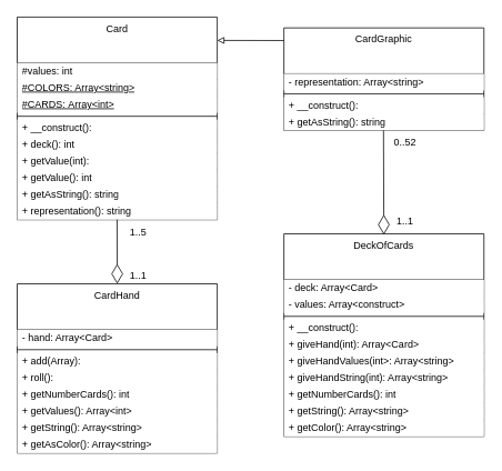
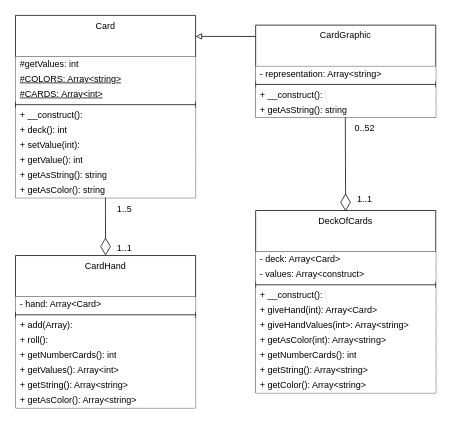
  <mxCell id="0" />
  <mxCell id="1" parent="0" />
  <mxCell id="2" value="Card" style="swimlane;fontStyle=0;align=center;verticalAlign=top;childLayout=stackLayout;horizontal=1;startSize=55;horizontalStack=0;resizeParent=1;resizeParentMax=0;resizeLast=0;collapsible=0;marginBottom=0;html=1;whiteSpace=wrap;fillOpacity=100;" vertex="1" parent="1"><mxGeometry x="20" y="20" width="240" height="243" as="geometry" /></mxCell>
- <mxCell id="3" value="#values: int" style="text;html=1;align=left;verticalAlign=middle;spacingLeft=4;spacingRight=4;overflow=hidden;rotatable=0;points=[[0,0.5],[1,0.5]];portConstraint=eastwest;whiteSpace=wrap;fillOpacity=100;fillColor=default;" vertex="1" parent="2"><mxGeometry y="55" width="240" height="20" as="geometry" /></mxCell>
+ <mxCell id="3" value="#getValues: int" style="text;html=1;align=left;verticalAlign=middle;spacingLeft=4;spacingRight=4;overflow=hidden;rotatable=0;points=[[0,0.5],[1,0.5]];portConstraint=eastwest;whiteSpace=wrap;fillOpacity=100;fillColor=default;" vertex="1" parent="2"><mxGeometry y="55" width="240" height="20" as="geometry" /></mxCell>
  <mxCell id="4" value="&lt;u&gt;#COLORS: Array&amp;lt;string&amp;gt;&lt;/u&gt;" style="text;html=1;align=left;verticalAlign=middle;spacingLeft=4;spacingRight=4;overflow=hidden;rotatable=0;points=[[0,0.5],[1,0.5]];portConstraint=eastwest;whiteSpace=wrap;fontStyle=0;fillOpacity=100;fillColor=default;" vertex="1" parent="2"><mxGeometry y="75" width="240" height="20" as="geometry" /></mxCell>
  <mxCell id="5" value="&lt;u&gt;#CARDS:&amp;nbsp;&lt;/u&gt;&lt;u&gt;Array&amp;lt;int&amp;gt;&lt;/u&gt;" style="text;html=1;align=left;verticalAlign=middle;spacingLeft=4;spacingRight=4;overflow=hidden;rotatable=0;points=[[0,0.5],[1,0.5]];portConstraint=eastwest;whiteSpace=wrap;fillOpacity=100;fillColor=default;" vertex="1" parent="2"><mxGeometry y="95" width="240" height="20" as="geometry" /></mxCell>
  <mxCell id="6" value="" style="line;strokeWidth=1;align=left;verticalAlign=middle;spacingTop=-1;spacingLeft=3;spacingRight=3;rotatable=0;labelPosition=right;points=[];portConstraint=eastwest;fillOpacity=100;" vertex="1" parent="2"><mxGeometry y="115" width="240" height="8" as="geometry" /></mxCell>
  <mxCell id="7" value="+ __construct():" style="text;html=1;align=left;verticalAlign=middle;spacingLeft=4;spacingRight=4;overflow=hidden;rotatable=0;points=[[0,0.5],[1,0.5]];portConstraint=eastwest;whiteSpace=wrap;fillOpacity=100;fillColor=default;" vertex="1" parent="2"><mxGeometry y="123" width="240" height="20" as="geometry" /></mxCell>
  <mxCell id="8" value="+ deck(): int" style="text;html=1;align=left;verticalAlign=middle;spacingLeft=4;spacingRight=4;overflow=hidden;rotatable=0;points=[[0,0.5],[1,0.5]];portConstraint=eastwest;whiteSpace=wrap;fillOpacity=100;fillColor=default;" vertex="1" parent="2"><mxGeometry y="143" width="240" height="20" as="geometry" /></mxCell>
- <mxCell id="9" value="+ getValue(int):&amp;nbsp;" style="text;html=1;align=left;verticalAlign=middle;spacingLeft=4;spacingRight=4;overflow=hidden;rotatable=0;points=[[0,0.5],[1,0.5]];portConstraint=eastwest;whiteSpace=wrap;fillOpacity=100;fillColor=default;" vertex="1" parent="2"><mxGeometry y="163" width="240" height="20" as="geometry" /></mxCell>
+ <mxCell id="9" value="+ setValue(int):&amp;nbsp;" style="text;html=1;align=left;verticalAlign=middle;spacingLeft=4;spacingRight=4;overflow=hidden;rotatable=0;points=[[0,0.5],[1,0.5]];portConstraint=eastwest;whiteSpace=wrap;fillOpacity=100;fillColor=default;" vertex="1" parent="2"><mxGeometry y="163" width="240" height="20" as="geometry" /></mxCell>
  <mxCell id="10" value="+ getValue(): int" style="text;html=1;align=left;verticalAlign=middle;spacingLeft=4;spacingRight=4;overflow=hidden;rotatable=0;points=[[0,0.5],[1,0.5]];portConstraint=eastwest;whiteSpace=wrap;fillOpacity=100;fillColor=default;" vertex="1" parent="2"><mxGeometry y="183" width="240" height="20" as="geometry" /></mxCell>
  <mxCell id="11" value="+ getAsString(): string" style="text;html=1;align=left;verticalAlign=middle;spacingLeft=4;spacingRight=4;overflow=hidden;rotatable=0;points=[[0,0.5],[1,0.5]];portConstraint=eastwest;whiteSpace=wrap;fillOpacity=100;fillColor=default;" vertex="1" parent="2"><mxGeometry y="203" width="240" height="20" as="geometry" /></mxCell>
- <mxCell id="12" value="+ representation(): string" style="text;html=1;align=left;verticalAlign=middle;spacingLeft=4;spacingRight=4;overflow=hidden;rotatable=0;points=[[0,0.5],[1,0.5]];portConstraint=eastwest;whiteSpace=wrap;fillOpacity=100;fillColor=default;" vertex="1" parent="2"><mxGeometry y="223" width="240" height="20" as="geometry" /></mxCell>
+ <mxCell id="12" value="+ getAsColor(): string" style="text;html=1;align=left;verticalAlign=middle;spacingLeft=4;spacingRight=4;overflow=hidden;rotatable=0;points=[[0,0.5],[1,0.5]];portConstraint=eastwest;whiteSpace=wrap;fillOpacity=100;fillColor=default;" vertex="1" parent="2"><mxGeometry y="223" width="240" height="20" as="geometry" /></mxCell>
  <mxCell id="13" value="CardGraphic" style="swimlane;fontStyle=0;align=center;verticalAlign=top;childLayout=stackLayout;horizontal=1;startSize=55;horizontalStack=0;resizeParent=1;resizeParentMax=0;resizeLast=0;collapsible=0;marginBottom=0;html=1;whiteSpace=wrap;fillOpacity=100;" vertex="1" parent="1"><mxGeometry x="340" y="33" width="240" height="123" as="geometry" /></mxCell>
  <mxCell id="14" value="- representation: Array&amp;lt;string&amp;gt;" style="text;html=1;align=left;verticalAlign=middle;spacingLeft=4;spacingRight=4;overflow=hidden;rotatable=0;points=[[0,0.5],[1,0.5]];portConstraint=eastwest;whiteSpace=wrap;fillColor=#FFFFFF;fillOpacity=100;" vertex="1" parent="13"><mxGeometry y="55" width="240" height="20" as="geometry" /></mxCell>
  <mxCell id="15" value="" style="line;strokeWidth=1;align=left;verticalAlign=middle;spacingTop=-1;spacingLeft=3;spacingRight=3;rotatable=0;labelPosition=right;points=[];portConstraint=eastwest;fillOpacity=100;" vertex="1" parent="13"><mxGeometry y="75" width="240" height="8" as="geometry" /></mxCell>
  <mxCell id="16" value="+ __construct():" style="text;html=1;align=left;verticalAlign=middle;spacingLeft=4;spacingRight=4;overflow=hidden;rotatable=0;points=[[0,0.5],[1,0.5]];portConstraint=eastwest;whiteSpace=wrap;fillOpacity=100;fillColor=default;" vertex="1" parent="13"><mxGeometry y="83" width="240" height="20" as="geometry" /></mxCell>
  <mxCell id="17" value="+ getAsString(): string" style="text;html=1;align=left;verticalAlign=middle;spacingLeft=4;spacingRight=4;overflow=hidden;rotatable=0;points=[[0,0.5],[1,0.5]];portConstraint=eastwest;whiteSpace=wrap;fillOpacity=100;fillColor=default;" vertex="1" parent="13"><mxGeometry y="103" width="240" height="20" as="geometry" /></mxCell>
  <mxCell id="18" value="" style="endArrow=block;html=1;rounded=0;exitX=0;exitY=0.123;exitDx=0;exitDy=0;exitPerimeter=0;endFill=0;fillOpacity=100;" edge="1" parent="1" source="13"><mxGeometry width="50" height="50" relative="1" as="geometry"><mxPoint x="275.92" y="50.32" as="sourcePoint" /><mxPoint x="260" y="48" as="targetPoint" /></mxGeometry></mxCell>
  <mxCell id="19" value="CardHand" style="swimlane;fontStyle=0;align=center;verticalAlign=top;childLayout=stackLayout;horizontal=1;startSize=55;horizontalStack=0;resizeParent=1;resizeParentMax=0;resizeLast=0;collapsible=0;marginBottom=0;html=1;whiteSpace=wrap;fillOpacity=100;" vertex="1" parent="1"><mxGeometry x="20" y="340" width="240" height="203" as="geometry" /></mxCell>
  <mxCell id="20" value="- hand: Array&amp;lt;Card&amp;gt;" style="text;html=1;align=left;verticalAlign=middle;spacingLeft=4;spacingRight=4;overflow=hidden;rotatable=0;points=[[0,0.5],[1,0.5]];portConstraint=eastwest;whiteSpace=wrap;fillOpacity=100;fillColor=default;" vertex="1" parent="19"><mxGeometry y="55" width="240" height="20" as="geometry" /></mxCell>
  <mxCell id="21" value="" style="line;strokeWidth=1;align=left;verticalAlign=middle;spacingTop=-1;spacingLeft=3;spacingRight=3;rotatable=0;labelPosition=right;points=[];portConstraint=eastwest;fillOpacity=100;" vertex="1" parent="19"><mxGeometry y="75" width="240" height="8" as="geometry" /></mxCell>
  <mxCell id="22" value="+ add(Array):" style="text;html=1;align=left;verticalAlign=middle;spacingLeft=4;spacingRight=4;overflow=hidden;rotatable=0;points=[[0,0.5],[1,0.5]];portConstraint=eastwest;whiteSpace=wrap;fillOpacity=100;fillColor=default;" vertex="1" parent="19"><mxGeometry y="83" width="240" height="20" as="geometry" /></mxCell>
  <mxCell id="23" value="+ roll():" style="text;html=1;align=left;verticalAlign=middle;spacingLeft=4;spacingRight=4;overflow=hidden;rotatable=0;points=[[0,0.5],[1,0.5]];portConstraint=eastwest;whiteSpace=wrap;fillOpacity=100;fillColor=default;" vertex="1" parent="19"><mxGeometry y="103" width="240" height="20" as="geometry" /></mxCell>
  <mxCell id="24" value="+ getNumberCards(): int" style="text;html=1;align=left;verticalAlign=middle;spacingLeft=4;spacingRight=4;overflow=hidden;rotatable=0;points=[[0,0.5],[1,0.5]];portConstraint=eastwest;whiteSpace=wrap;fillOpacity=100;fillColor=default;" vertex="1" parent="19"><mxGeometry y="123" width="240" height="20" as="geometry" /></mxCell>
  <mxCell id="25" value="+ getValues(): Array&amp;lt;int&amp;gt;" style="text;html=1;align=left;verticalAlign=middle;spacingLeft=4;spacingRight=4;overflow=hidden;rotatable=0;points=[[0,0.5],[1,0.5]];portConstraint=eastwest;whiteSpace=wrap;fillOpacity=100;fillColor=default;" vertex="1" parent="19"><mxGeometry y="143" width="240" height="20" as="geometry" /></mxCell>
  <mxCell id="26" value="+ getString(): Array&amp;lt;string&amp;gt;" style="text;html=1;align=left;verticalAlign=middle;spacingLeft=4;spacingRight=4;overflow=hidden;rotatable=0;points=[[0,0.5],[1,0.5]];portConstraint=eastwest;whiteSpace=wrap;fillOpacity=100;fillColor=default;" vertex="1" parent="19"><mxGeometry y="163" width="240" height="20" as="geometry" /></mxCell>
  <mxCell id="27" value="+ getAsColor(): Array&amp;lt;string&amp;gt;" style="text;html=1;strokeColor=none;fillColor=default;align=left;verticalAlign=middle;spacingLeft=4;spacingRight=4;overflow=hidden;rotatable=0;points=[[0,0.5],[1,0.5]];portConstraint=eastwest;whiteSpace=wrap;fillOpacity=100;" vertex="1" parent="19"><mxGeometry y="183" width="240" height="20" as="geometry" /></mxCell>
  <mxCell id="28" value="DeckOfCards" style="swimlane;fontStyle=0;align=center;verticalAlign=top;childLayout=stackLayout;horizontal=1;startSize=55;horizontalStack=0;resizeParent=1;resizeParentMax=0;resizeLast=0;collapsible=0;marginBottom=0;html=1;whiteSpace=wrap;fillOpacity=100;" vertex="1" parent="1"><mxGeometry x="340" y="280" width="240" height="243" as="geometry" /></mxCell>
  <mxCell id="29" value="- deck: Array&amp;lt;Card&amp;gt;" style="text;html=1;align=left;verticalAlign=middle;spacingLeft=4;spacingRight=4;overflow=hidden;rotatable=0;points=[[0,0.5],[1,0.5]];portConstraint=eastwest;whiteSpace=wrap;fillOpacity=100;fillColor=default;" vertex="1" parent="28"><mxGeometry y="55" width="240" height="20" as="geometry" /></mxCell>
  <mxCell id="30" value="- values: Array&amp;lt;construct&amp;gt;" style="text;html=1;align=left;verticalAlign=middle;spacingLeft=4;spacingRight=4;overflow=hidden;rotatable=0;points=[[0,0.5],[1,0.5]];portConstraint=eastwest;whiteSpace=wrap;fontStyle=0;fillOpacity=100;fillColor=default;" vertex="1" parent="28"><mxGeometry y="75" width="240" height="20" as="geometry" /></mxCell>
  <mxCell id="31" value="" style="line;strokeWidth=1;align=left;verticalAlign=middle;spacingTop=-1;spacingLeft=3;spacingRight=3;rotatable=0;labelPosition=right;points=[];portConstraint=eastwest;fillOpacity=100;" vertex="1" parent="28"><mxGeometry y="95" width="240" height="8" as="geometry" /></mxCell>
  <mxCell id="32" value="+ __construct():" style="text;html=1;align=left;verticalAlign=middle;spacingLeft=4;spacingRight=4;overflow=hidden;rotatable=0;points=[[0,0.5],[1,0.5]];portConstraint=eastwest;whiteSpace=wrap;fillOpacity=100;fillColor=default;" vertex="1" parent="28"><mxGeometry y="103" width="240" height="20" as="geometry" /></mxCell>
  <mxCell id="33" value="+ giveHand(int): Array&amp;lt;Card&amp;gt;" style="text;html=1;align=left;verticalAlign=middle;spacingLeft=4;spacingRight=4;overflow=hidden;rotatable=0;points=[[0,0.5],[1,0.5]];portConstraint=eastwest;whiteSpace=wrap;fillOpacity=100;fillColor=default;" vertex="1" parent="28"><mxGeometry y="123" width="240" height="20" as="geometry" /></mxCell>
  <mxCell id="34" value="+ giveHandValues(int&amp;gt;: Array&amp;lt;string&amp;gt;" style="text;html=1;align=left;verticalAlign=middle;spacingLeft=4;spacingRight=4;overflow=hidden;rotatable=0;points=[[0,0.5],[1,0.5]];portConstraint=eastwest;whiteSpace=wrap;fillOpacity=100;fillColor=default;" vertex="1" parent="28"><mxGeometry y="143" width="240" height="20" as="geometry" /></mxCell>
- <mxCell id="35" value="+ giveHandString(int): Array&amp;lt;string&amp;gt;" style="text;html=1;align=left;verticalAlign=middle;spacingLeft=4;spacingRight=4;overflow=hidden;rotatable=0;points=[[0,0.5],[1,0.5]];portConstraint=eastwest;whiteSpace=wrap;fillOpacity=100;fillColor=default;" vertex="1" parent="28"><mxGeometry y="163" width="240" height="20" as="geometry" /></mxCell>
+ <mxCell id="35" value="+ getAsColor(int): Array&amp;lt;string&amp;gt;" style="text;html=1;align=left;verticalAlign=middle;spacingLeft=4;spacingRight=4;overflow=hidden;rotatable=0;points=[[0,0.5],[1,0.5]];portConstraint=eastwest;whiteSpace=wrap;fillOpacity=100;fillColor=default;" vertex="1" parent="28"><mxGeometry y="163" width="240" height="20" as="geometry" /></mxCell>
  <mxCell id="36" value="+ getNumberCards(): int" style="text;html=1;align=left;verticalAlign=middle;spacingLeft=4;spacingRight=4;overflow=hidden;rotatable=0;points=[[0,0.5],[1,0.5]];portConstraint=eastwest;whiteSpace=wrap;fillOpacity=100;fillColor=default;" vertex="1" parent="28"><mxGeometry y="183" width="240" height="20" as="geometry" /></mxCell>
  <mxCell id="37" value="+ getString(): Array&amp;lt;string&amp;gt;" style="text;html=1;align=left;verticalAlign=middle;spacingLeft=4;spacingRight=4;overflow=hidden;rotatable=0;points=[[0,0.5],[1,0.5]];portConstraint=eastwest;whiteSpace=wrap;fillOpacity=100;fillColor=default;" vertex="1" parent="28"><mxGeometry y="203" width="240" height="20" as="geometry" /></mxCell>
  <mxCell id="38" value="+ getColor(): Array&amp;lt;string&amp;gt;" style="text;html=1;align=left;verticalAlign=middle;spacingLeft=4;spacingRight=4;overflow=hidden;rotatable=0;points=[[0,0.5],[1,0.5]];portConstraint=eastwest;whiteSpace=wrap;fillOpacity=100;fillColor=default;" vertex="1" parent="28"><mxGeometry y="223" width="240" height="20" as="geometry" /></mxCell>
  <mxCell id="39" value="" style="endArrow=diamondThin;html=1;rounded=0;endFill=0;endSize=21;exitX=0.515;exitY=0.95;exitDx=0;exitDy=0;exitPerimeter=0;fillOpacity=100;" edge="1" parent="1"><mxGeometry width="50" height="50" relative="1" as="geometry"><mxPoint x="459.5" y="156" as="sourcePoint" /><mxPoint x="459.9" y="281" as="targetPoint" /></mxGeometry></mxCell>
  <mxCell id="40" value="" style="endArrow=diamondThin;html=1;rounded=0;endFill=0;endSize=21;fillOpacity=100;" edge="1" parent="1"><mxGeometry width="50" height="50" relative="1" as="geometry"><mxPoint x="139.86" y="263" as="sourcePoint" /><mxPoint x="140" y="340" as="targetPoint" /></mxGeometry></mxCell>
  <mxCell id="41" value="0..52" style="text;html=1;align=center;verticalAlign=middle;resizable=0;points=[];autosize=1;fillOpacity=100;" vertex="1" parent="1"><mxGeometry x="460" y="156" width="50" height="30" as="geometry" /></mxCell>
  <mxCell id="42" value="1..1" style="text;html=1;align=center;verticalAlign=middle;resizable=0;points=[];autosize=1;fillOpacity=100;" vertex="1" parent="1"><mxGeometry x="465" y="250" width="40" height="30" as="geometry" /></mxCell>
  <mxCell id="43" value="1..5" style="text;html=1;align=center;verticalAlign=middle;resizable=0;points=[];autosize=1;fillOpacity=100;" vertex="1" parent="1"><mxGeometry x="145" y="263" width="40" height="30" as="geometry" /></mxCell>
  <mxCell id="44" value="1..1" style="text;html=1;align=center;verticalAlign=middle;resizable=0;points=[];autosize=1;fillOpacity=100;" vertex="1" parent="1"><mxGeometry x="145" y="316" width="40" height="30" as="geometry" /></mxCell>
